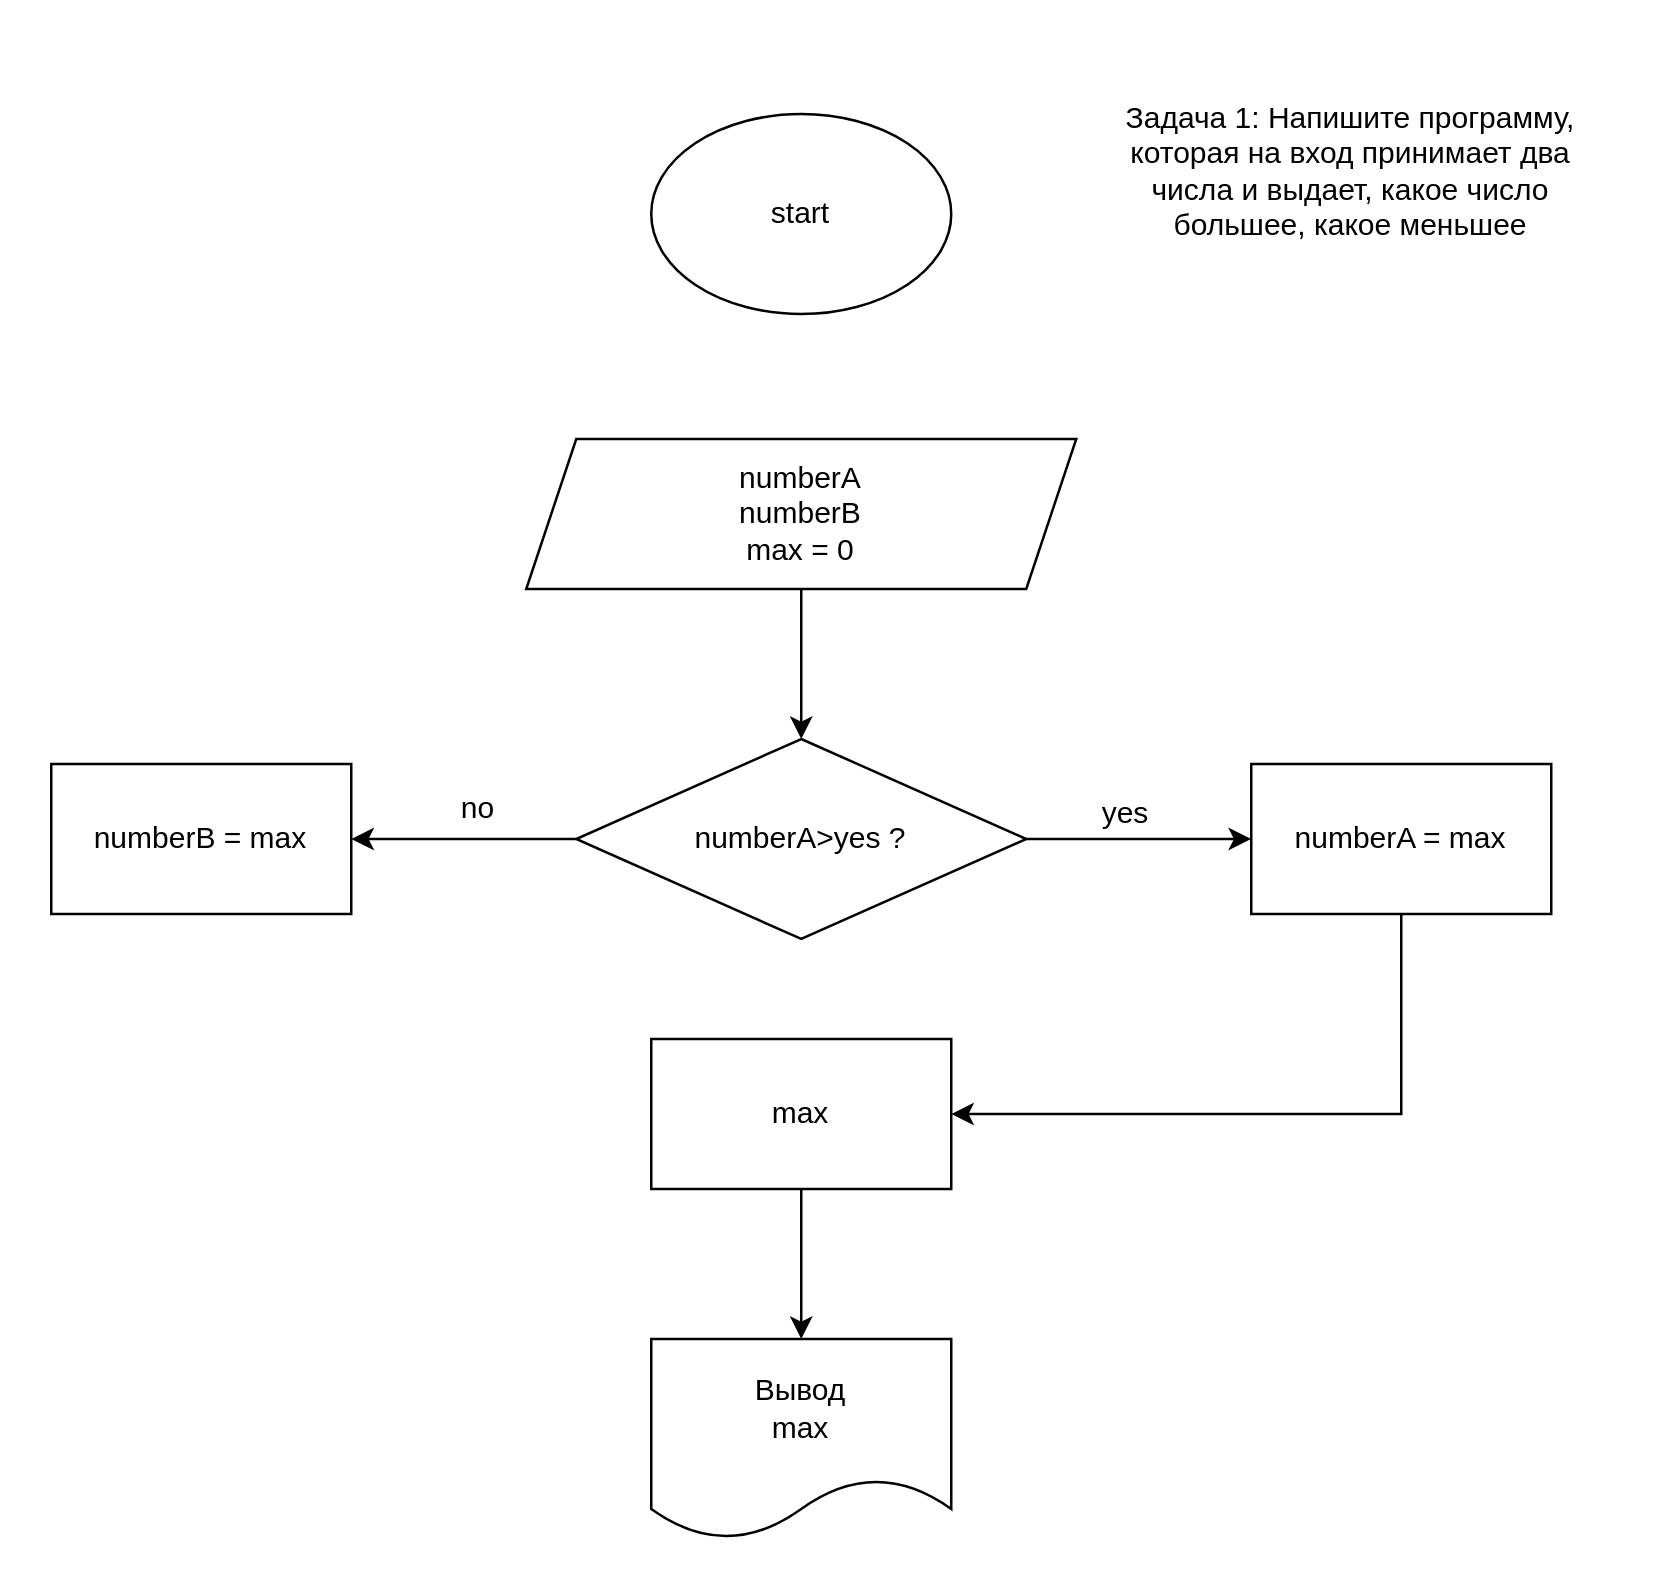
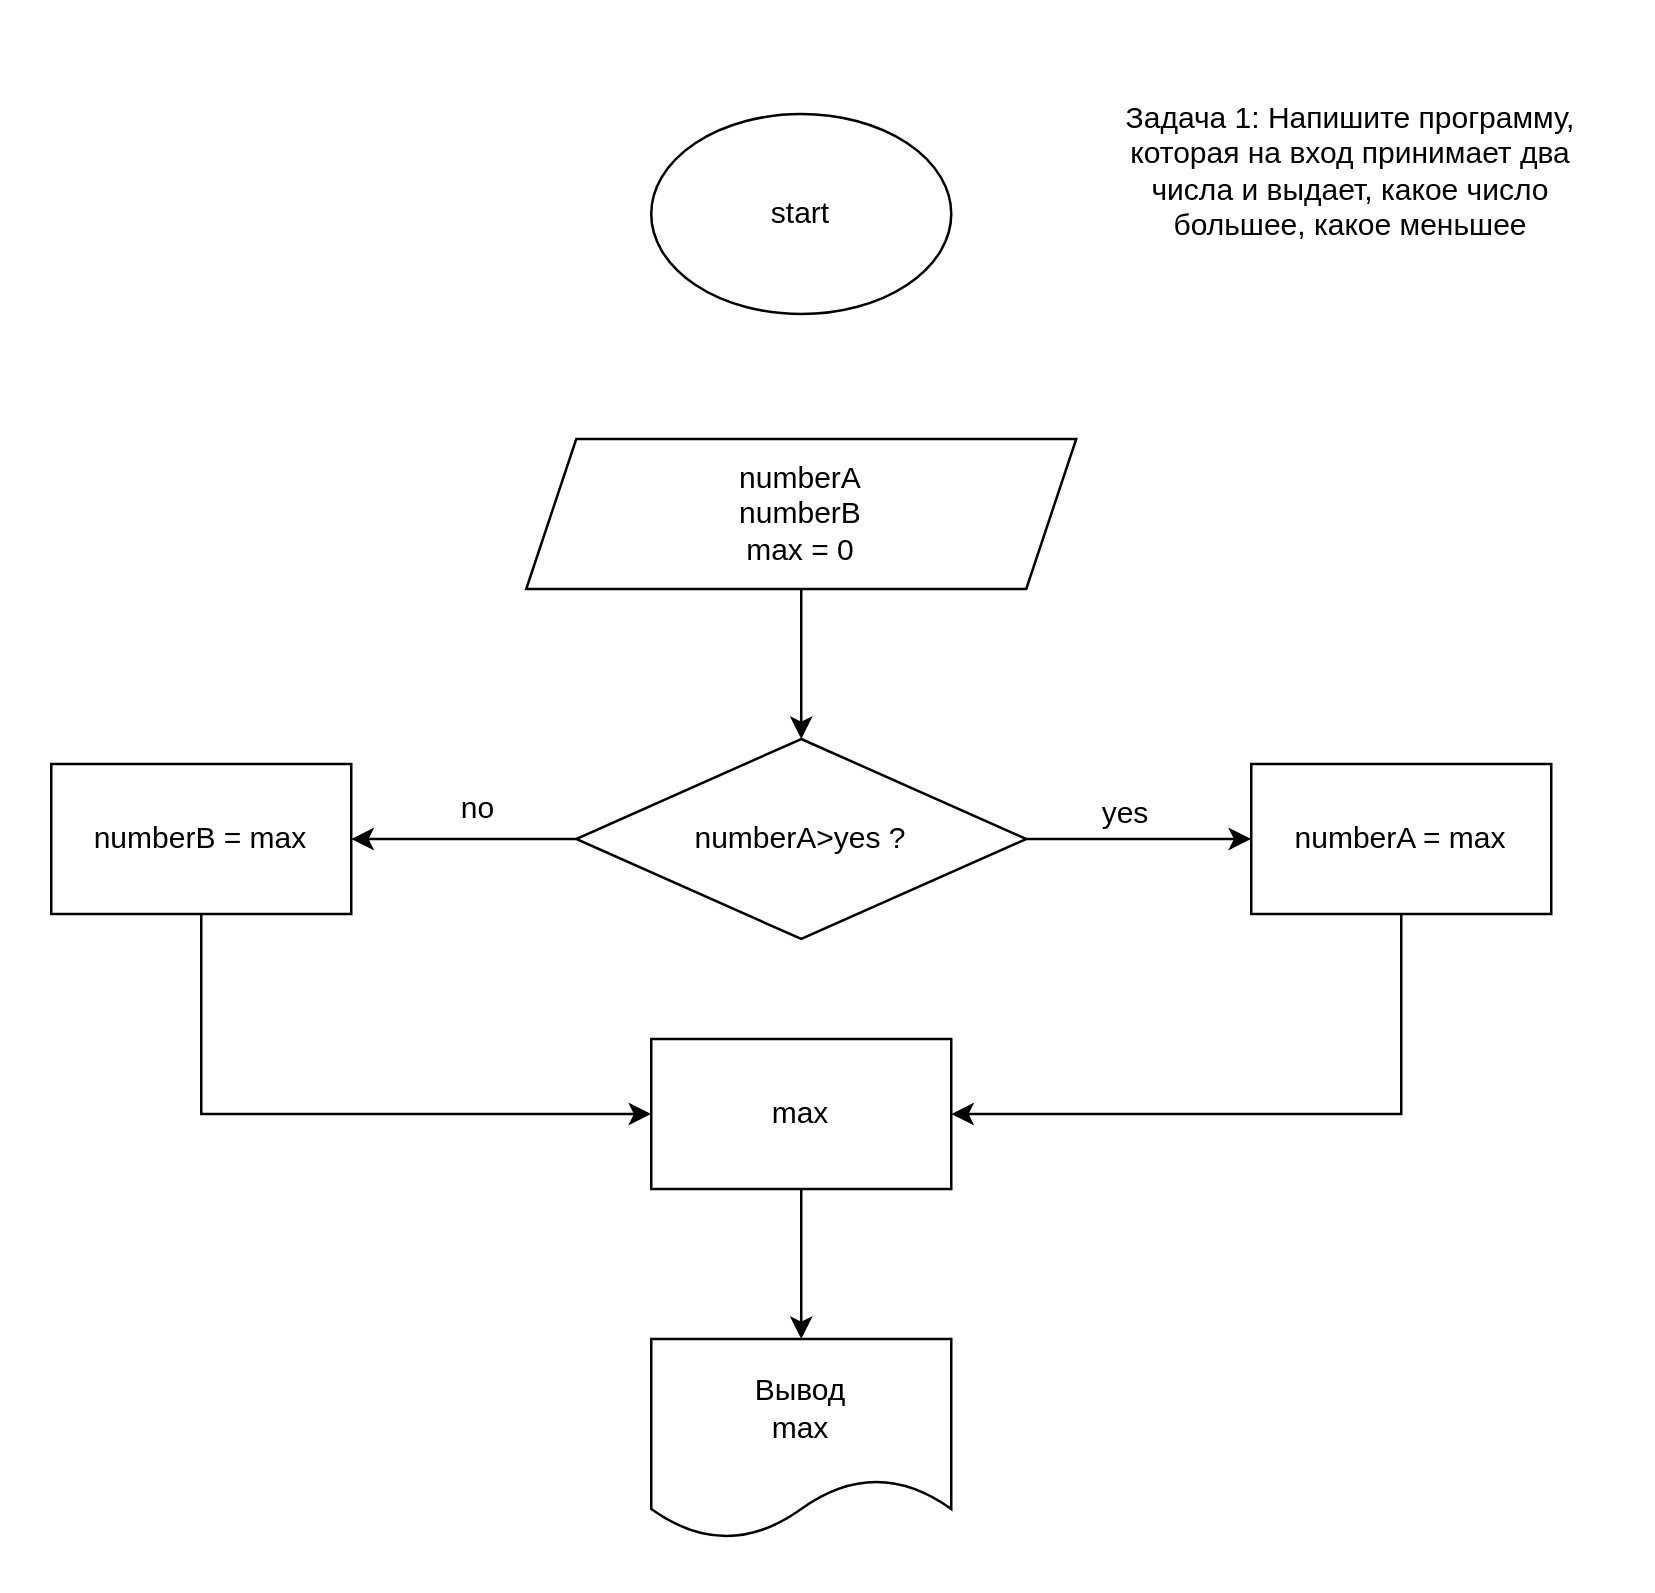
  <mxCell id="0" />
  <mxCell id="1" parent="0" />
  <mxCell id="2" value="start" style="ellipse;whiteSpace=wrap;html=1;" parent="1" vertex="1"><mxGeometry x="260" y="45" width="120" height="80" as="geometry" /></mxCell>
  <mxCell id="3" style="edgeStyle=orthogonalEdgeStyle;rounded=0;orthogonalLoop=1;jettySize=auto;html=1;exitX=0.5;exitY=1;exitDx=0;exitDy=0;" parent="1" source="4" edge="1"><mxGeometry relative="1" as="geometry"><mxPoint x="320" y="295" as="targetPoint" /></mxGeometry></mxCell>
  <mxCell id="4" value="numberA&lt;br&gt;numberB&lt;br&gt;max = 0" style="shape=parallelogram;perimeter=parallelogramPerimeter;whiteSpace=wrap;html=1;fixedSize=1;" parent="1" vertex="1"><mxGeometry x="210" y="175" width="220" height="60" as="geometry" /></mxCell>
  <mxCell id="5" style="edgeStyle=orthogonalEdgeStyle;rounded=0;orthogonalLoop=1;jettySize=auto;html=1;exitX=1;exitY=0.5;exitDx=0;exitDy=0;entryX=0;entryY=0.5;entryDx=0;entryDy=0;" parent="1" source="7" target="9" edge="1"><mxGeometry relative="1" as="geometry"><mxPoint x="460" y="335" as="targetPoint" /></mxGeometry></mxCell>
  <mxCell id="6" style="edgeStyle=orthogonalEdgeStyle;rounded=0;orthogonalLoop=1;jettySize=auto;html=1;exitX=0;exitY=0.5;exitDx=0;exitDy=0;" parent="1" source="7" edge="1"><mxGeometry relative="1" as="geometry"><mxPoint x="140" y="335" as="targetPoint" /></mxGeometry></mxCell>
  <mxCell id="7" value="numberA&amp;gt;yes ?" style="rhombus;whiteSpace=wrap;html=1;" parent="1" vertex="1"><mxGeometry x="230" y="295" width="180" height="80" as="geometry" /></mxCell>
  <mxCell id="8" style="edgeStyle=elbowEdgeStyle;rounded=0;orthogonalLoop=1;jettySize=auto;html=1;exitX=0.5;exitY=1;exitDx=0;exitDy=0;entryX=1;entryY=0.5;entryDx=0;entryDy=0;" parent="1" source="9" target="15" edge="1"><mxGeometry relative="1" as="geometry"><Array as="points"><mxPoint x="560" y="425" /></Array></mxGeometry></mxCell>
  <mxCell id="9" value="numberA = max" style="rounded=0;whiteSpace=wrap;html=1;" parent="1" vertex="1"><mxGeometry x="500" y="305" width="120" height="60" as="geometry" /></mxCell>
  <mxCell id="10" value="yes" style="text;html=1;strokeColor=none;fillColor=none;align=center;verticalAlign=middle;whiteSpace=wrap;rounded=0;" parent="1" vertex="1"><mxGeometry x="430" y="315" width="40" height="20" as="geometry" /></mxCell>
  <mxCell id="11" value="no" style="text;html=1;strokeColor=none;fillColor=none;align=center;verticalAlign=middle;whiteSpace=wrap;rounded=0;" parent="1" vertex="1"><mxGeometry x="171" y="313" width="40" height="20" as="geometry" /></mxCell>
+ <mxCell id="12" style="edgeStyle=elbowEdgeStyle;rounded=0;orthogonalLoop=1;jettySize=auto;html=1;exitX=0.5;exitY=1;exitDx=0;exitDy=0;entryX=0;entryY=0.5;entryDx=0;entryDy=0;" parent="1" source="13" target="15" edge="1"><mxGeometry relative="1" as="geometry"><mxPoint x="240" y="455" as="targetPoint" /><Array as="points"><mxPoint x="80" y="425" /></Array></mxGeometry></mxCell>
  <mxCell id="13" value="numberB = max" style="rounded=0;whiteSpace=wrap;html=1;" parent="1" vertex="1"><mxGeometry x="20" y="305" width="120" height="60" as="geometry" /></mxCell>
  <mxCell id="14" style="edgeStyle=elbowEdgeStyle;rounded=0;orthogonalLoop=1;jettySize=auto;html=1;exitX=0.5;exitY=1;exitDx=0;exitDy=0;" parent="1" source="15" edge="1"><mxGeometry relative="1" as="geometry"><mxPoint x="320" y="535" as="targetPoint" /></mxGeometry></mxCell>
  <mxCell id="15" value="max" style="rounded=0;whiteSpace=wrap;html=1;" parent="1" vertex="1"><mxGeometry x="260" y="415" width="120" height="60" as="geometry" /></mxCell>
  <mxCell id="16" value="Вывод&lt;br&gt;max" style="shape=document;whiteSpace=wrap;html=1;boundedLbl=1;" parent="1" vertex="1"><mxGeometry x="260" y="535" width="120" height="80" as="geometry" /></mxCell>
  <mxCell id="17" value="Задача 1:&amp;nbsp;Напишите программу, которая на вход принимает два числа и выдает, какое число большее, какое меньшее&lt;br&gt;" style="text;html=1;strokeColor=none;fillColor=none;align=center;verticalAlign=middle;whiteSpace=wrap;rounded=0;" parent="1" vertex="1"><mxGeometry x="440" y="20" width="200" height="95" as="geometry" /></mxCell>
